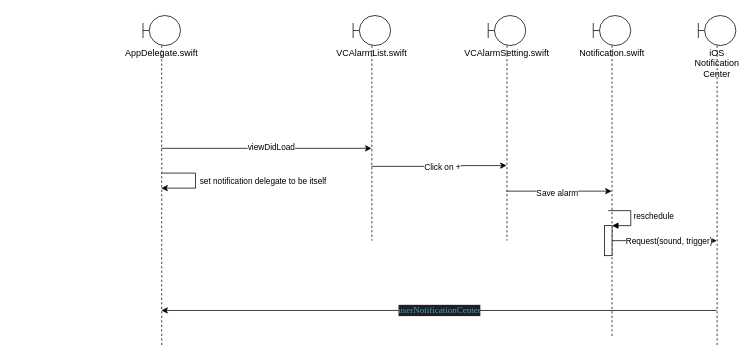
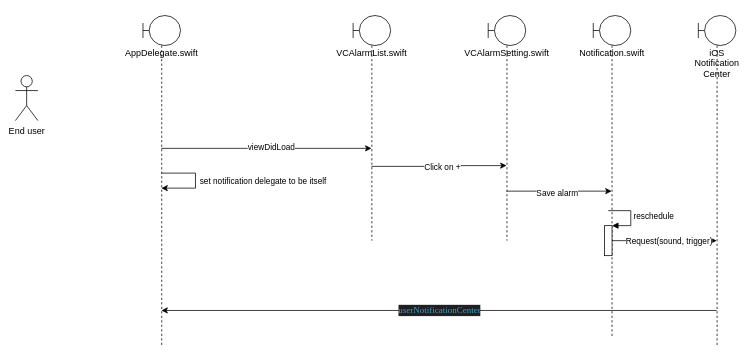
  <mxCell id="0" />
  <mxCell id="1" parent="0" />
+ <mxCell id="2" value="End user" style="shape=umlActor;verticalLabelPosition=bottom;verticalAlign=top;html=1;" vertex="1" parent="1"><mxGeometry x="20" y="100" width="30" height="60" as="geometry" /></mxCell>
  <mxCell id="3" style="edgeStyle=orthogonalEdgeStyle;rounded=0;orthogonalLoop=1;jettySize=auto;html=1;" edge="1" parent="1"><mxGeometry relative="1" as="geometry"><mxPoint x="214.5" y="197" as="sourcePoint" /><mxPoint x="494.5" y="197" as="targetPoint" /></mxGeometry></mxCell>
  <mxCell id="4" value="viewDidLoad" style="edgeLabel;html=1;align=center;verticalAlign=middle;resizable=0;points=[];" vertex="1" connectable="0" parent="3"><mxGeometry x="0.668" y="2" relative="1" as="geometry"><mxPoint x="-88" as="offset" /></mxGeometry></mxCell>
  <mxCell id="5" value="AppDelegate.swift" style="shape=umlLifeline;participant=umlBoundary;perimeter=lifelinePerimeter;whiteSpace=wrap;html=1;container=1;collapsible=0;recursiveResize=0;verticalAlign=top;spacingTop=36;outlineConnect=0;" vertex="1" parent="1"><mxGeometry x="190" y="20" width="50" height="440" as="geometry" /></mxCell>
  <mxCell id="6" value="set notification delegate to be itself" style="edgeStyle=orthogonalEdgeStyle;rounded=0;orthogonalLoop=1;jettySize=auto;html=1;elbow=vertical;" edge="1" parent="1" source="5" target="5"><mxGeometry y="90" relative="1" as="geometry"><mxPoint as="offset" /></mxGeometry></mxCell>
  <mxCell id="7" style="edgeStyle=orthogonalEdgeStyle;rounded=0;orthogonalLoop=1;jettySize=auto;html=1;" edge="1" parent="1" target="12"><mxGeometry relative="1" as="geometry"><mxPoint x="494.5" y="221" as="sourcePoint" /><mxPoint x="654.5" y="221" as="targetPoint" /><Array as="points"><mxPoint x="572" y="221" /><mxPoint x="572" y="220" /></Array></mxGeometry></mxCell>
  <mxCell id="8" value="Click on +" style="edgeLabel;html=1;align=center;verticalAlign=middle;resizable=0;points=[];" vertex="1" connectable="0" parent="7"><mxGeometry x="-0.181" y="-1" relative="1" as="geometry"><mxPoint x="20" as="offset" /></mxGeometry></mxCell>
  <mxCell id="9" value="VCAlarmList.swift" style="shape=umlLifeline;participant=umlBoundary;perimeter=lifelinePerimeter;whiteSpace=wrap;html=1;container=1;collapsible=0;recursiveResize=0;verticalAlign=top;spacingTop=36;outlineConnect=0;" vertex="1" parent="1"><mxGeometry x="470" y="20" width="50" height="300" as="geometry" /></mxCell>
  <mxCell id="10" style="edgeStyle=orthogonalEdgeStyle;rounded=0;orthogonalLoop=1;jettySize=auto;html=1;" edge="1" parent="1"><mxGeometry relative="1" as="geometry"><mxPoint x="674.5" y="254" as="sourcePoint" /><mxPoint x="814.5" y="254" as="targetPoint" /></mxGeometry></mxCell>
  <mxCell id="11" value="Save alarm" style="edgeLabel;html=1;align=center;verticalAlign=middle;resizable=0;points=[];" vertex="1" connectable="0" parent="10"><mxGeometry x="-0.064" y="-2" relative="1" as="geometry"><mxPoint x="1" as="offset" /></mxGeometry></mxCell>
  <mxCell id="12" value="VCAlarmSetting.swift" style="shape=umlLifeline;participant=umlBoundary;perimeter=lifelinePerimeter;whiteSpace=wrap;html=1;container=1;collapsible=0;recursiveResize=0;verticalAlign=top;spacingTop=36;outlineConnect=0;" vertex="1" parent="1"><mxGeometry x="650" y="20" width="50" height="300" as="geometry" /></mxCell>
  <mxCell id="13" value="Notification.swift" style="shape=umlLifeline;participant=umlBoundary;perimeter=lifelinePerimeter;whiteSpace=wrap;html=1;container=1;collapsible=0;recursiveResize=0;verticalAlign=top;spacingTop=36;outlineConnect=0;" vertex="1" parent="1"><mxGeometry x="790" y="20" width="50" height="430" as="geometry" /></mxCell>
  <mxCell id="14" value="" style="html=1;points=[];perimeter=orthogonalPerimeter;" vertex="1" parent="13"><mxGeometry x="15" y="280" width="10" height="40" as="geometry" /></mxCell>
  <mxCell id="15" value="reschedule" style="edgeStyle=orthogonalEdgeStyle;html=1;align=left;spacingLeft=2;endArrow=block;rounded=0;entryX=1;entryY=0;" edge="1" target="14" parent="13"><mxGeometry relative="1" as="geometry"><mxPoint x="20" y="260" as="sourcePoint" /><Array as="points"><mxPoint x="50" y="260" /></Array></mxGeometry></mxCell>
  <mxCell id="16" value="&lt;p style=&quot;margin: 0px; font-variant-numeric: normal; font-variant-east-asian: normal; font-stretch: normal; font-size: 12px; line-height: normal; font-family: Menlo; color: rgb(65, 161, 192); background-color: rgb(31, 31, 36); text-align: start;&quot; class=&quot;p1&quot;&gt;userNotificationCenter&lt;/p&gt;" style="edgeStyle=orthogonalEdgeStyle;rounded=0;orthogonalLoop=1;jettySize=auto;html=1;" edge="1" parent="1"><mxGeometry relative="1" as="geometry"><mxPoint x="954.5" y="413" as="sourcePoint" /><mxPoint x="214.5" y="413" as="targetPoint" /></mxGeometry></mxCell>
  <mxCell id="17" value="iOS Notification Center" style="shape=umlLifeline;participant=umlBoundary;perimeter=lifelinePerimeter;whiteSpace=wrap;html=1;container=1;collapsible=0;recursiveResize=0;verticalAlign=top;spacingTop=36;outlineConnect=0;" vertex="1" parent="1"><mxGeometry x="930" y="20" width="50" height="440" as="geometry" /></mxCell>
  <mxCell id="18" style="edgeStyle=orthogonalEdgeStyle;rounded=0;orthogonalLoop=1;jettySize=auto;html=1;" edge="1" parent="1" source="14" target="17"><mxGeometry relative="1" as="geometry"><Array as="points"><mxPoint x="920" y="320" /><mxPoint x="920" y="320" /></Array></mxGeometry></mxCell>
  <mxCell id="19" value="Request(sound, trigger)" style="edgeLabel;html=1;align=center;verticalAlign=middle;resizable=0;points=[];" vertex="1" connectable="0" parent="18"><mxGeometry x="-0.269" y="1" relative="1" as="geometry"><mxPoint x="24" y="1" as="offset" /></mxGeometry></mxCell>
